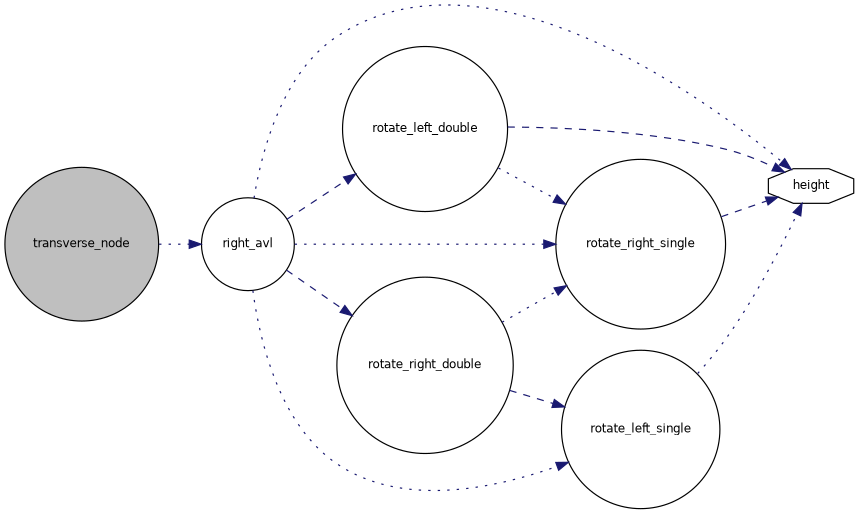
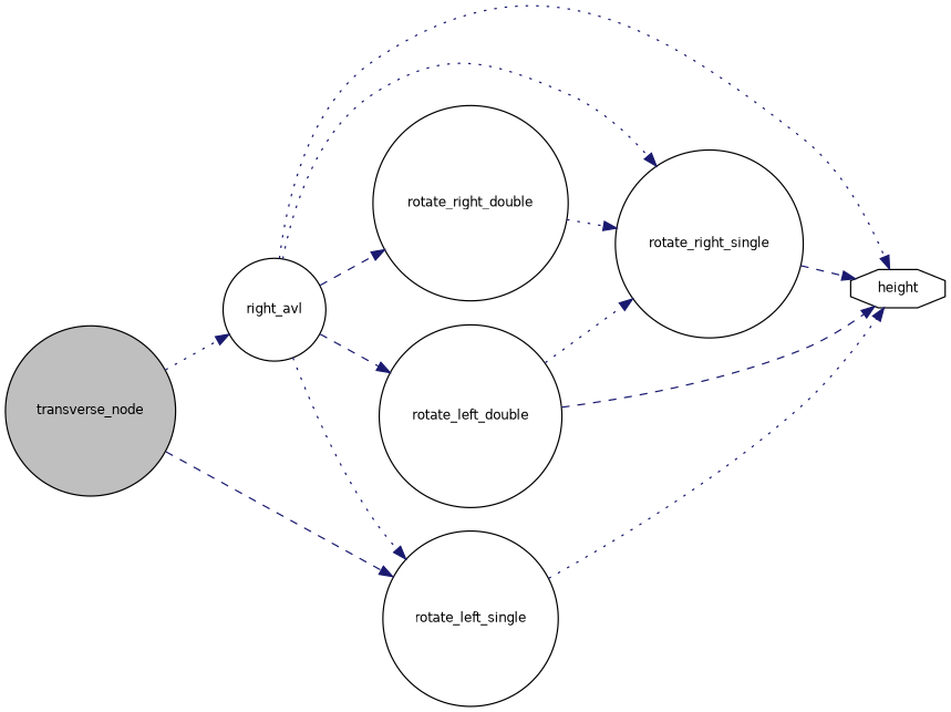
  digraph {
    rankdir=LR
    node [color=black fillcolor=white fontname=Helvetica fontsize=10 shape=circle style=filled]
    edge [color=midnightblue fontname=Helvetica fontsize=10 labelfontname=Helvetica labelfontsize=10 style=dotted]
    n1 [fillcolor=grey75 fontcolor=black height=0.2 label=transverse_node width=0.4]
    n2 [height=0.2 label=right_avl width=0.4]
    n3 [height=0.2 label=height shape=octagon width=0.4]
    n4 [height=0.2 label=rotate_right_single width=0.4]
    n5 [height=0.2 label=rotate_right_double width=0.4]
    n6 [height=0.2 label=rotate_left_single width=0.4]
    n7 [height=0.2 label=rotate_left_double width=0.4]
    n1 -> n2
    n2 -> n3
    n2 -> n4
    n2 -> n5 [style=dashed]
    n2 -> n6
    n2 -> n7 [style=dashed]
    n4 -> n3 [style=dashed]
    n5 -> n4
-   n5 -> n6 [style=dashed]
+   n1 -> n6 [style=dashed]
    n6 -> n3
    n7 -> n3 [style=dashed]
    n7 -> n4
  }
